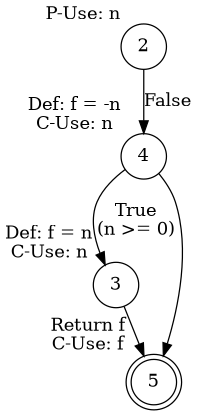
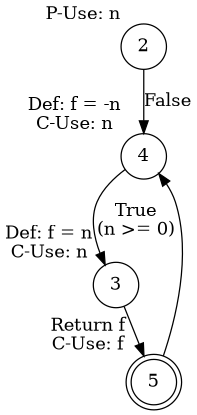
  digraph {
    rankdir=TB
    node [shape=circle]
    n1 [label=2 xlabel="P-Use: n"]
    n2 [label=4 xlabel="Def: f = -n\nC-Use: n"]
    n3 [label=3 xlabel="Def: f = n\nC-Use: n"]
    n4 [label=5 shape=doublecircle xlabel="Return f\nC-Use: f"]
    n1 -> n2 [label=False]
    n2 -> n3 [label="True\n(n >= 0)"]
-   n2 -> n4
+   n4 -> n2
    n3 -> n4
  }
